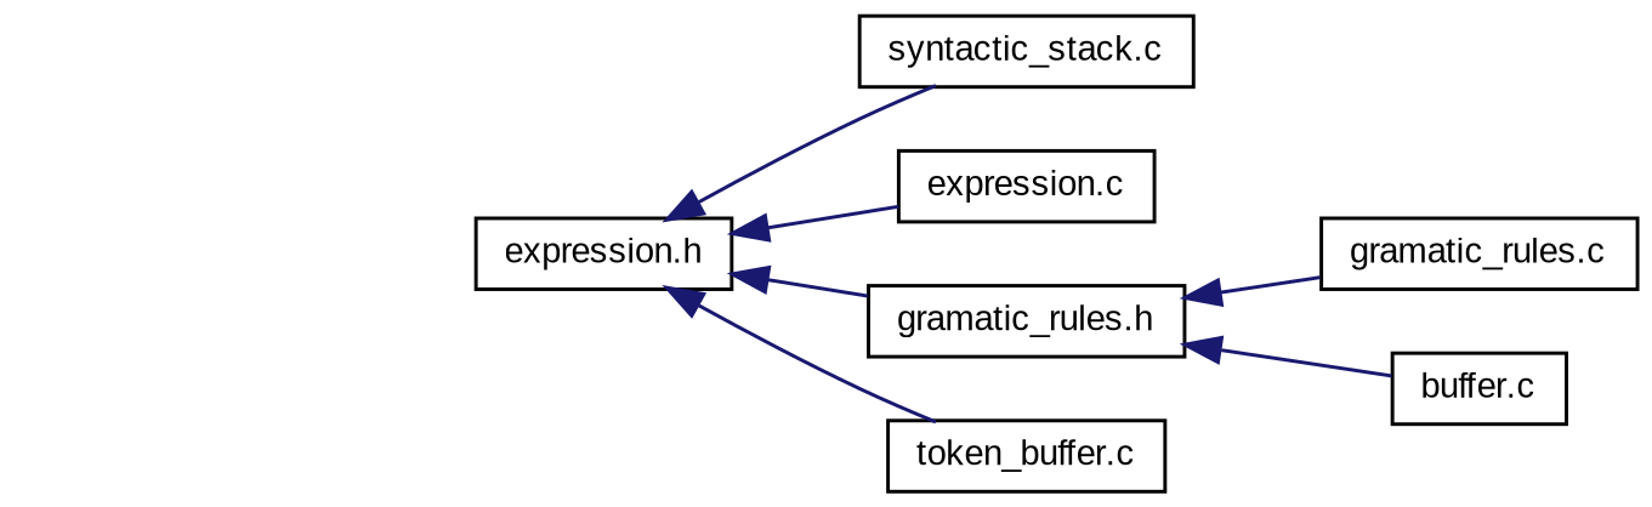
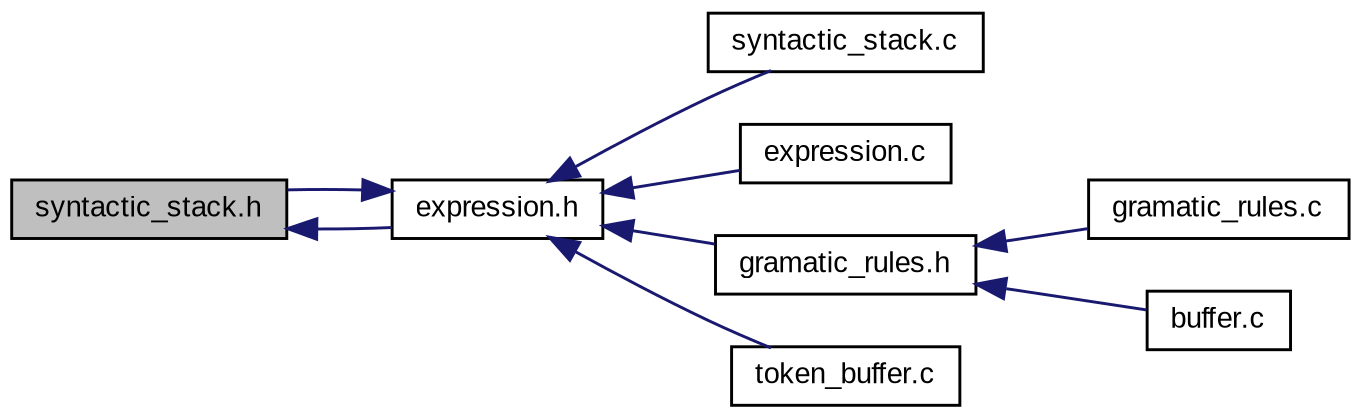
  digraph {
    fontname="Liberation Sans"
    rankdir=LR
    node [color=black fillcolor=white fontname="Liberation Sans" fontsize=10 shape=record style=filled]
    edge [color=midnightblue dir=back fontname="Liberation Sans" fontsize=10 labelfontname=Helvetica labelfontsize=10 style=solid]
+   n1 [fillcolor=grey75 fontcolor=black height=0.2 label="syntactic_stack.h" width=0.4]
    n2 [height=0.2 label="expression.h" width=0.4]
    n3 [height=0.2 label="syntactic_stack.c" width=0.4]
    n4 [height=0.2 label="expression.c" width=0.4]
    n5 [height=0.2 label="gramatic_rules.h" width=0.4]
    n6 [height=0.2 label="token_buffer.c" width=0.4]
    n7 [height=0.2 label="gramatic_rules.c" width=0.4]
    n8 [height=0.2 label="buffer.c" width=0.4]
+   n1 -> n2
+   n2 -> n1
    n2 -> n3
    n2 -> n4
    n2 -> n5
    n2 -> n6
    n5 -> n7
    n5 -> n8
  }
